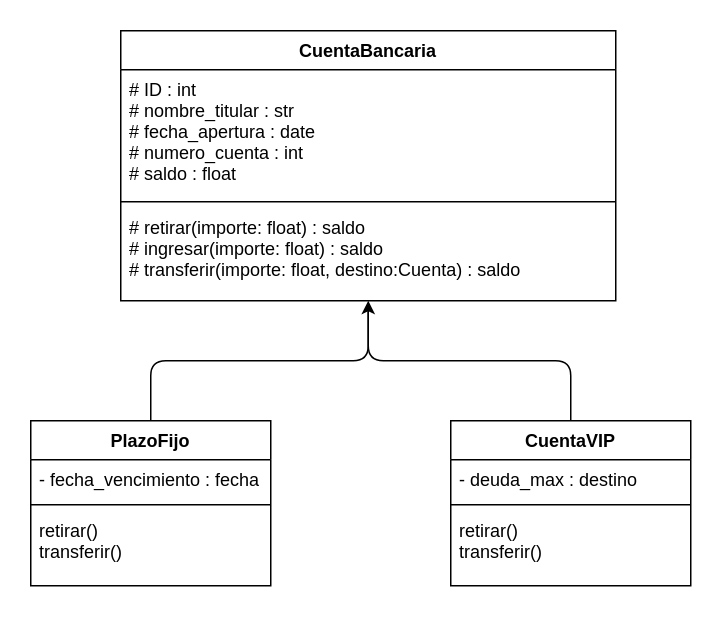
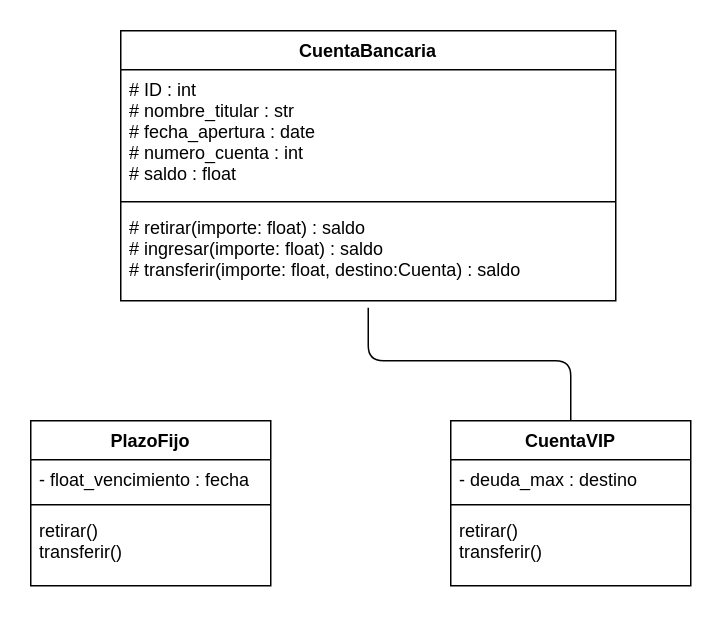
  <mxCell id="0" />
  <mxCell id="1" parent="0" />
  <mxCell id="2" value="CuentaBancaria" style="swimlane;fontStyle=1;align=center;verticalAlign=top;childLayout=stackLayout;horizontal=1;startSize=26;horizontalStack=0;resizeParent=1;resizeParentMax=0;resizeLast=0;collapsible=1;marginBottom=0;" parent="1" vertex="1"><mxGeometry x="80" y="20" width="330" height="180" as="geometry" /></mxCell>
  <mxCell id="3" value="# ID : int&#10;# nombre_titular : str&#10;# fecha_apertura : date&#10;# numero_cuenta : int&#10;# saldo : float" style="text;strokeColor=none;fillColor=none;align=left;verticalAlign=top;spacingLeft=4;spacingRight=4;overflow=hidden;rotatable=0;points=[[0,0.5],[1,0.5]];portConstraint=eastwest;" parent="2" vertex="1"><mxGeometry y="26" width="330" height="84" as="geometry" /></mxCell>
  <mxCell id="4" value="" style="line;strokeWidth=1;fillColor=none;align=left;verticalAlign=middle;spacingTop=-1;spacingLeft=3;spacingRight=3;rotatable=0;labelPosition=right;points=[];portConstraint=eastwest;strokeColor=inherit;" parent="2" vertex="1"><mxGeometry y="110" width="330" height="8" as="geometry" /></mxCell>
  <mxCell id="5" value="# retirar(importe: float) : saldo&#10;# ingresar(importe: float) : saldo&#10;# transferir(importe: float, destino:Cuenta) : saldo" style="text;strokeColor=none;fillColor=none;align=left;verticalAlign=top;spacingLeft=4;spacingRight=4;overflow=hidden;rotatable=0;points=[[0,0.5],[1,0.5]];portConstraint=eastwest;" parent="2" vertex="1"><mxGeometry y="118" width="330" height="62" as="geometry" /></mxCell>
- <mxCell id="6" style="edgeStyle=none;html=1;exitX=0.5;exitY=0;exitDx=0;exitDy=0;entryX=0.5;entryY=1;entryDx=0;entryDy=0;" edge="1" parent="1" source="7" target="2"><mxGeometry relative="1" as="geometry"><Array as="points"><mxPoint x="100" y="240" /><mxPoint x="245" y="240" /></Array></mxGeometry></mxCell>
  <mxCell id="7" value="PlazoFijo" style="swimlane;fontStyle=1;align=center;verticalAlign=top;childLayout=stackLayout;horizontal=1;startSize=26;horizontalStack=0;resizeParent=1;resizeParentMax=0;resizeLast=0;collapsible=1;marginBottom=0;" vertex="1" parent="1"><mxGeometry x="20" y="280" width="160" height="110" as="geometry" /></mxCell>
- <mxCell id="8" value="- fecha_vencimiento : fecha" style="text;strokeColor=none;fillColor=none;align=left;verticalAlign=top;spacingLeft=4;spacingRight=4;overflow=hidden;rotatable=0;points=[[0,0.5],[1,0.5]];portConstraint=eastwest;" vertex="1" parent="7"><mxGeometry y="26" width="160" height="26" as="geometry" /></mxCell>
+ <mxCell id="8" value="- float_vencimiento : fecha" style="text;strokeColor=none;fillColor=none;align=left;verticalAlign=top;spacingLeft=4;spacingRight=4;overflow=hidden;rotatable=0;points=[[0,0.5],[1,0.5]];portConstraint=eastwest;" vertex="1" parent="7"><mxGeometry y="26" width="160" height="26" as="geometry" /></mxCell>
  <mxCell id="9" value="" style="line;strokeWidth=1;fillColor=none;align=left;verticalAlign=middle;spacingTop=-1;spacingLeft=3;spacingRight=3;rotatable=0;labelPosition=right;points=[];portConstraint=eastwest;strokeColor=inherit;" vertex="1" parent="7"><mxGeometry y="52" width="160" height="8" as="geometry" /></mxCell>
  <mxCell id="10" value="retirar()&#10;transferir()" style="text;strokeColor=none;fillColor=none;align=left;verticalAlign=top;spacingLeft=4;spacingRight=4;overflow=hidden;rotatable=0;points=[[0,0.5],[1,0.5]];portConstraint=eastwest;" vertex="1" parent="7"><mxGeometry y="60" width="160" height="50" as="geometry" /></mxCell>
  <mxCell id="11" style="edgeStyle=none;html=1;exitX=0.5;exitY=0;exitDx=0;exitDy=0;endArrow=none;endFill=0;entryX=0.5;entryY=1.074;entryDx=0;entryDy=0;entryPerimeter=0;" edge="1" parent="1" source="12" target="5"><mxGeometry relative="1" as="geometry"><mxPoint x="220" y="210" as="targetPoint" /><Array as="points"><mxPoint x="380" y="240" /><mxPoint x="245" y="240" /></Array></mxGeometry></mxCell>
  <mxCell id="12" value="CuentaVIP" style="swimlane;fontStyle=1;align=center;verticalAlign=top;childLayout=stackLayout;horizontal=1;startSize=26;horizontalStack=0;resizeParent=1;resizeParentMax=0;resizeLast=0;collapsible=1;marginBottom=0;" vertex="1" parent="1"><mxGeometry x="300" y="280" width="160" height="110" as="geometry" /></mxCell>
  <mxCell id="13" value="- deuda_max : destino" style="text;strokeColor=none;fillColor=none;align=left;verticalAlign=top;spacingLeft=4;spacingRight=4;overflow=hidden;rotatable=0;points=[[0,0.5],[1,0.5]];portConstraint=eastwest;" vertex="1" parent="12"><mxGeometry y="26" width="160" height="26" as="geometry" /></mxCell>
  <mxCell id="14" value="" style="line;strokeWidth=1;fillColor=none;align=left;verticalAlign=middle;spacingTop=-1;spacingLeft=3;spacingRight=3;rotatable=0;labelPosition=right;points=[];portConstraint=eastwest;strokeColor=inherit;" vertex="1" parent="12"><mxGeometry y="52" width="160" height="8" as="geometry" /></mxCell>
  <mxCell id="15" value="retirar()&#10;transferir()" style="text;strokeColor=none;fillColor=none;align=left;verticalAlign=top;spacingLeft=4;spacingRight=4;overflow=hidden;rotatable=0;points=[[0,0.5],[1,0.5]];portConstraint=eastwest;" vertex="1" parent="12"><mxGeometry y="60" width="160" height="50" as="geometry" /></mxCell>
